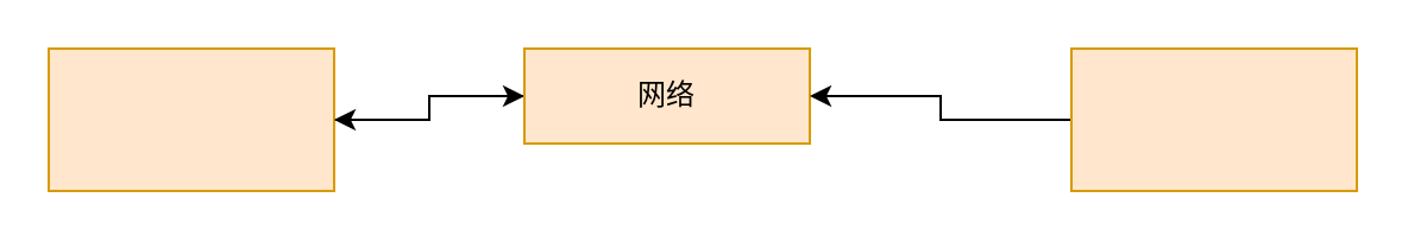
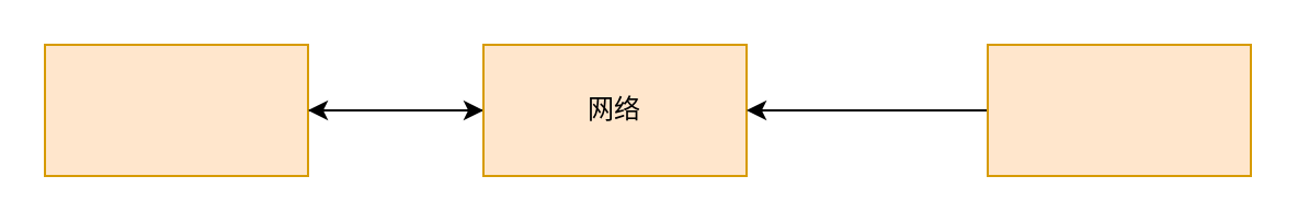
  <mxCell id="0" />
  <mxCell id="1" parent="0" />
  <mxCell id="2" value="" style="edgeStyle=orthogonalEdgeStyle;rounded=0;orthogonalLoop=1;jettySize=auto;html=1;" edge="1" parent="1" source="3" target="5"><mxGeometry relative="1" as="geometry" /></mxCell>
  <mxCell id="3" value="" style="rounded=0;whiteSpace=wrap;html=1;sketch=0;fillColor=#ffe6cc;strokeColor=#d79b00;" vertex="1" parent="1"><mxGeometry x="20" y="20" width="120" height="60" as="geometry" /></mxCell>
  <mxCell id="4" value="" style="edgeStyle=orthogonalEdgeStyle;rounded=0;orthogonalLoop=1;jettySize=auto;html=1;" edge="1" parent="1" source="5" target="3"><mxGeometry relative="1" as="geometry" /></mxCell>
- <mxCell id="5" value="网络" style="rounded=0;whiteSpace=wrap;html=1;sketch=0;fillColor=#ffe6cc;strokeColor=#d79b00;" vertex="1" parent="1"><mxGeometry x="220" y="20" width="120" height="40" as="geometry" /></mxCell>
+ <mxCell id="5" value="网络" style="rounded=0;whiteSpace=wrap;html=1;sketch=0;fillColor=#ffe6cc;strokeColor=#d79b00;" vertex="1" parent="1"><mxGeometry x="220" y="20" width="120" height="60" as="geometry" /></mxCell>
  <mxCell id="6" value="" style="edgeStyle=orthogonalEdgeStyle;rounded=0;orthogonalLoop=1;jettySize=auto;html=1;" edge="1" parent="1" source="7" target="5"><mxGeometry relative="1" as="geometry" /></mxCell>
  <mxCell id="7" value="" style="whiteSpace=wrap;html=1;rounded=0;strokeColor=#d79b00;fillColor=#ffe6cc;sketch=0;" vertex="1" parent="1"><mxGeometry x="450" y="20" width="120" height="60" as="geometry" /></mxCell>
